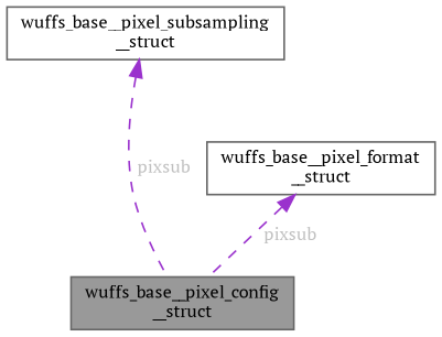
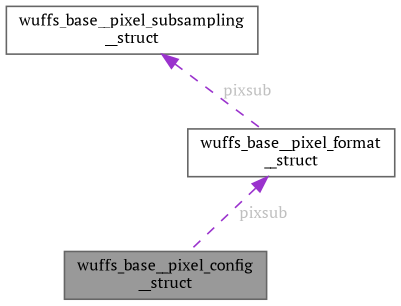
  digraph {
    fontname="PT Serif"
    node [color=gray40 fillcolor=white fontname="PT Serif" fontsize=10 shape=box style=filled]
    edge [color=darkorchid3 dir=back fontcolor=grey fontname="PT Serif" fontsize=10 labelfontname=Helvetica labelfontsize=10 style=dashed]
    n1 [fillcolor=grey60 fontcolor=black height=0.2 label="wuffs_base__pixel_config\l__struct" width=0.4]
    n2 [height=0.2 label="wuffs_base__pixel_format\l__struct" width=0.4]
    n3 [height=0.2 label="wuffs_base__pixel_subsampling\l__struct" width=0.4]
    n2 -> n1 [label=" pixsub"]
-   n3 -> n1 [label=" pixsub"]
+   n3 -> n2 [label=" pixsub"]
  }
